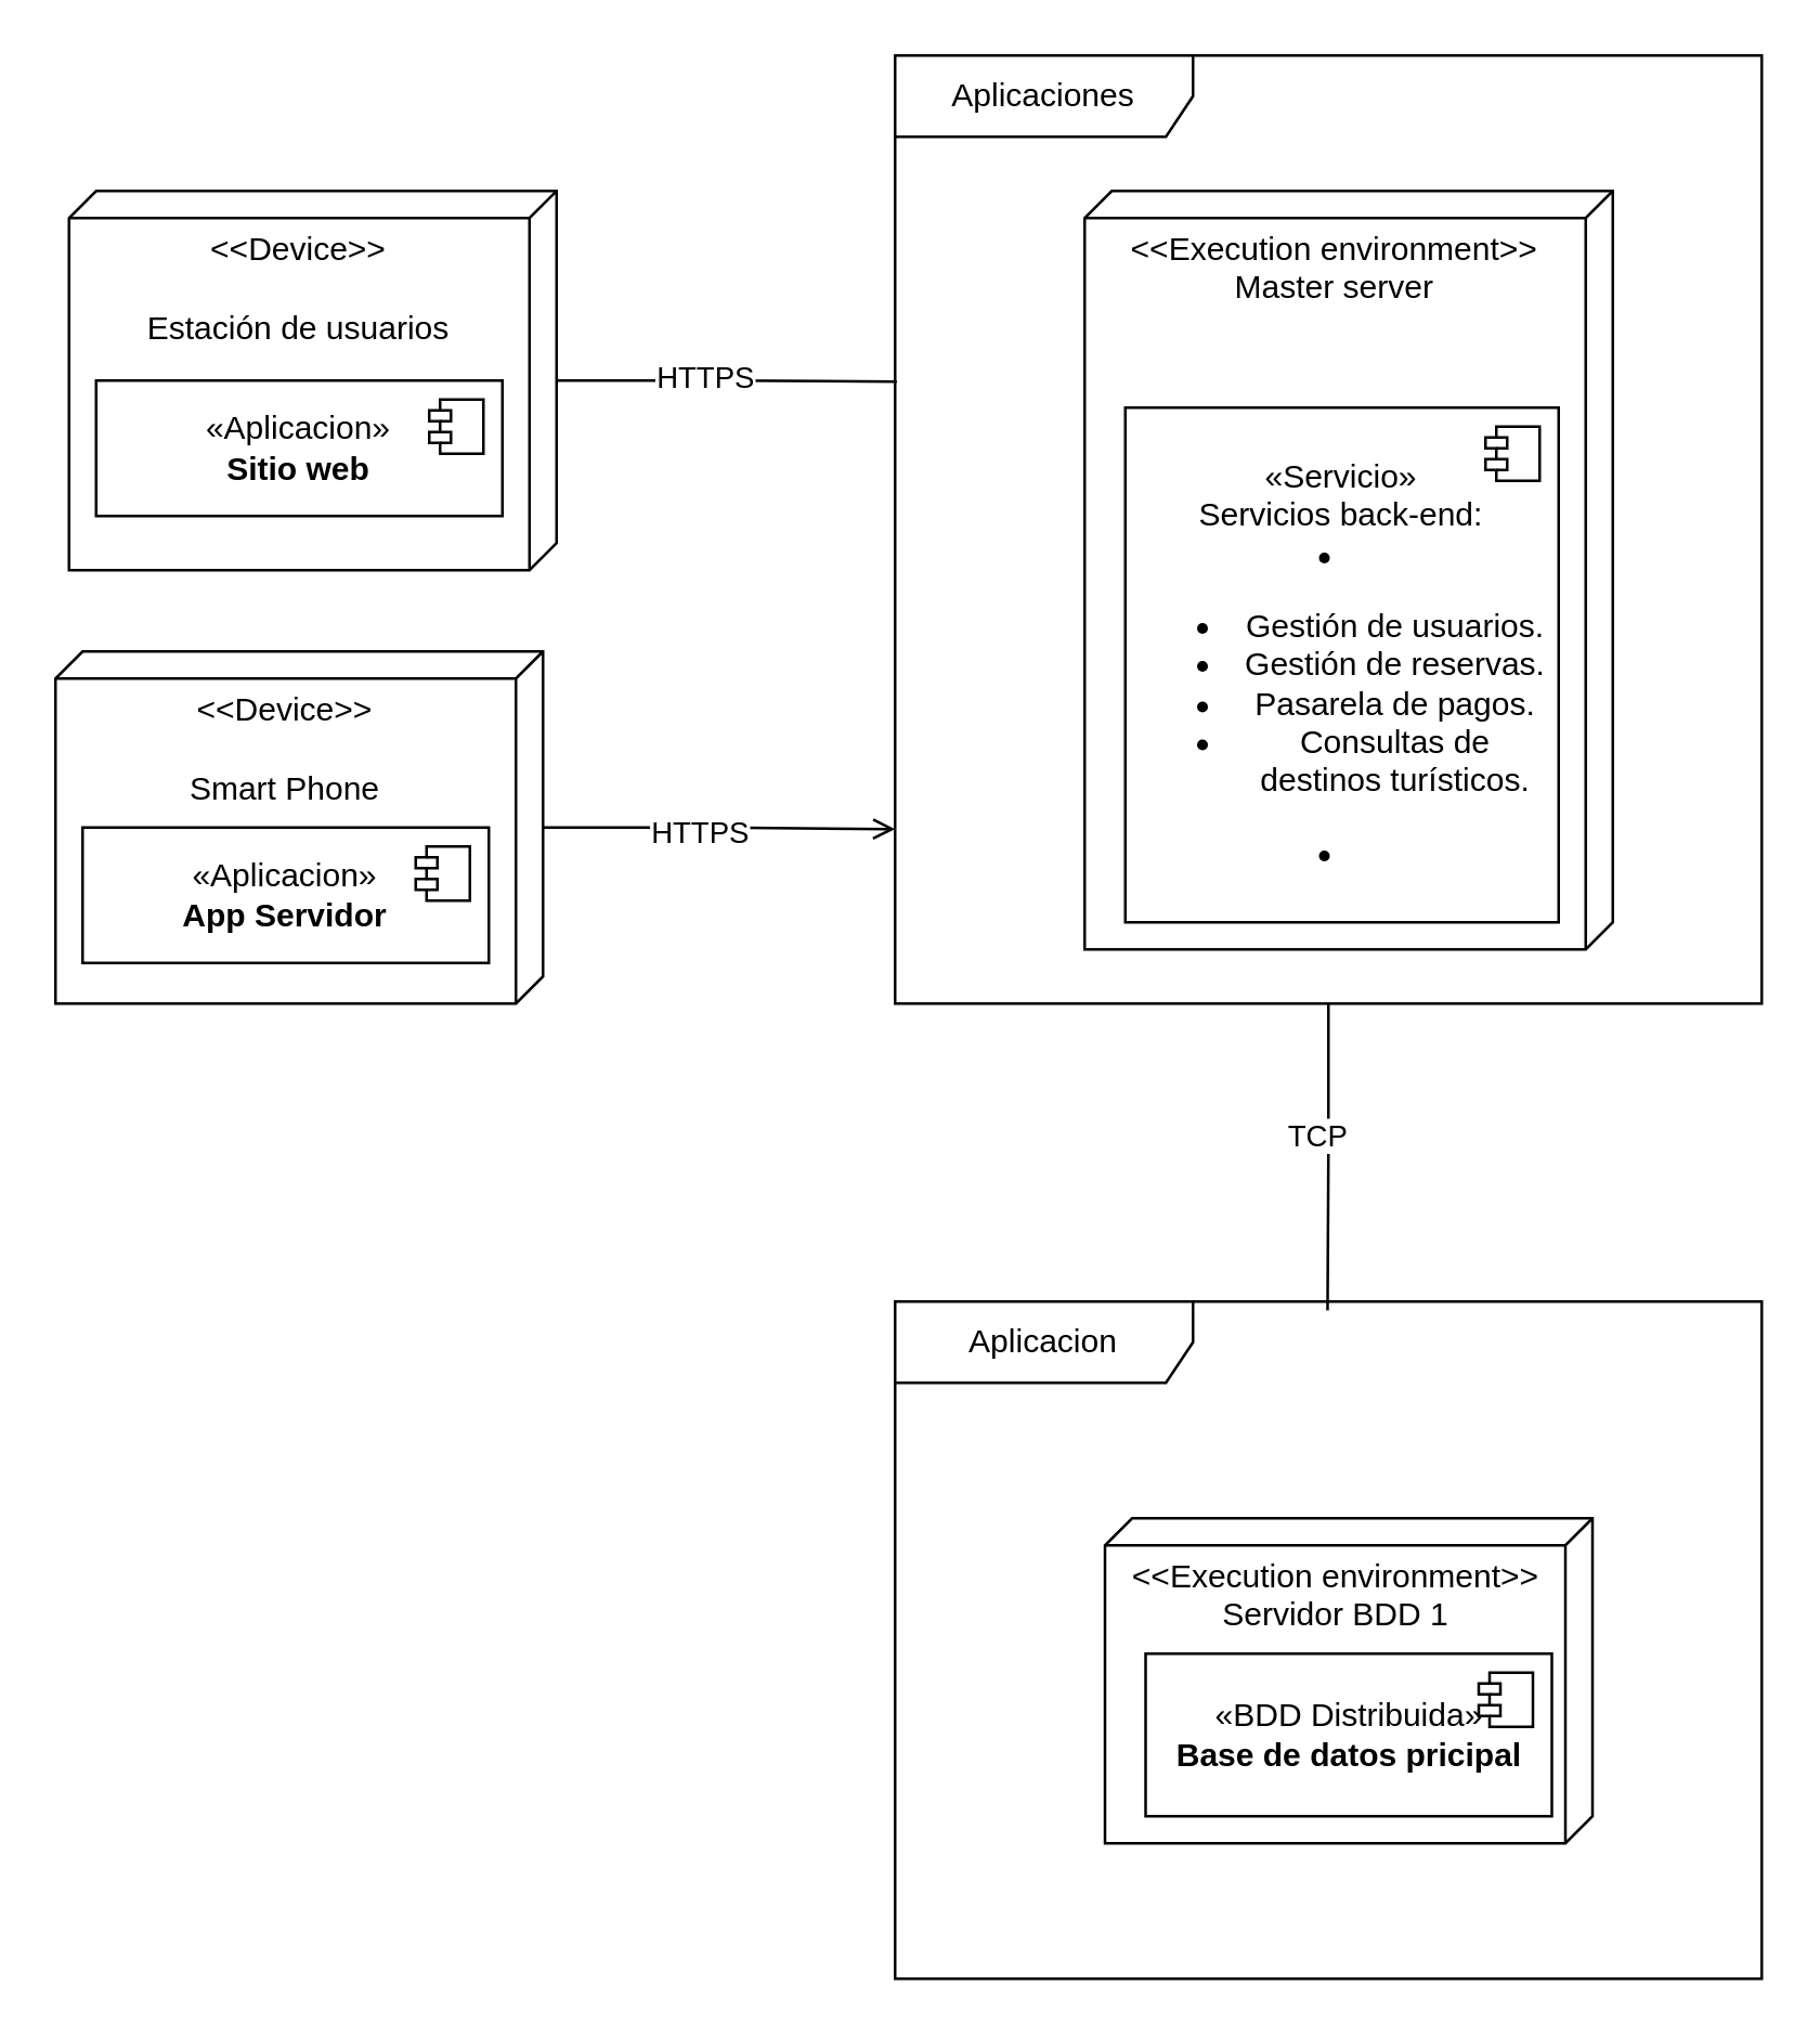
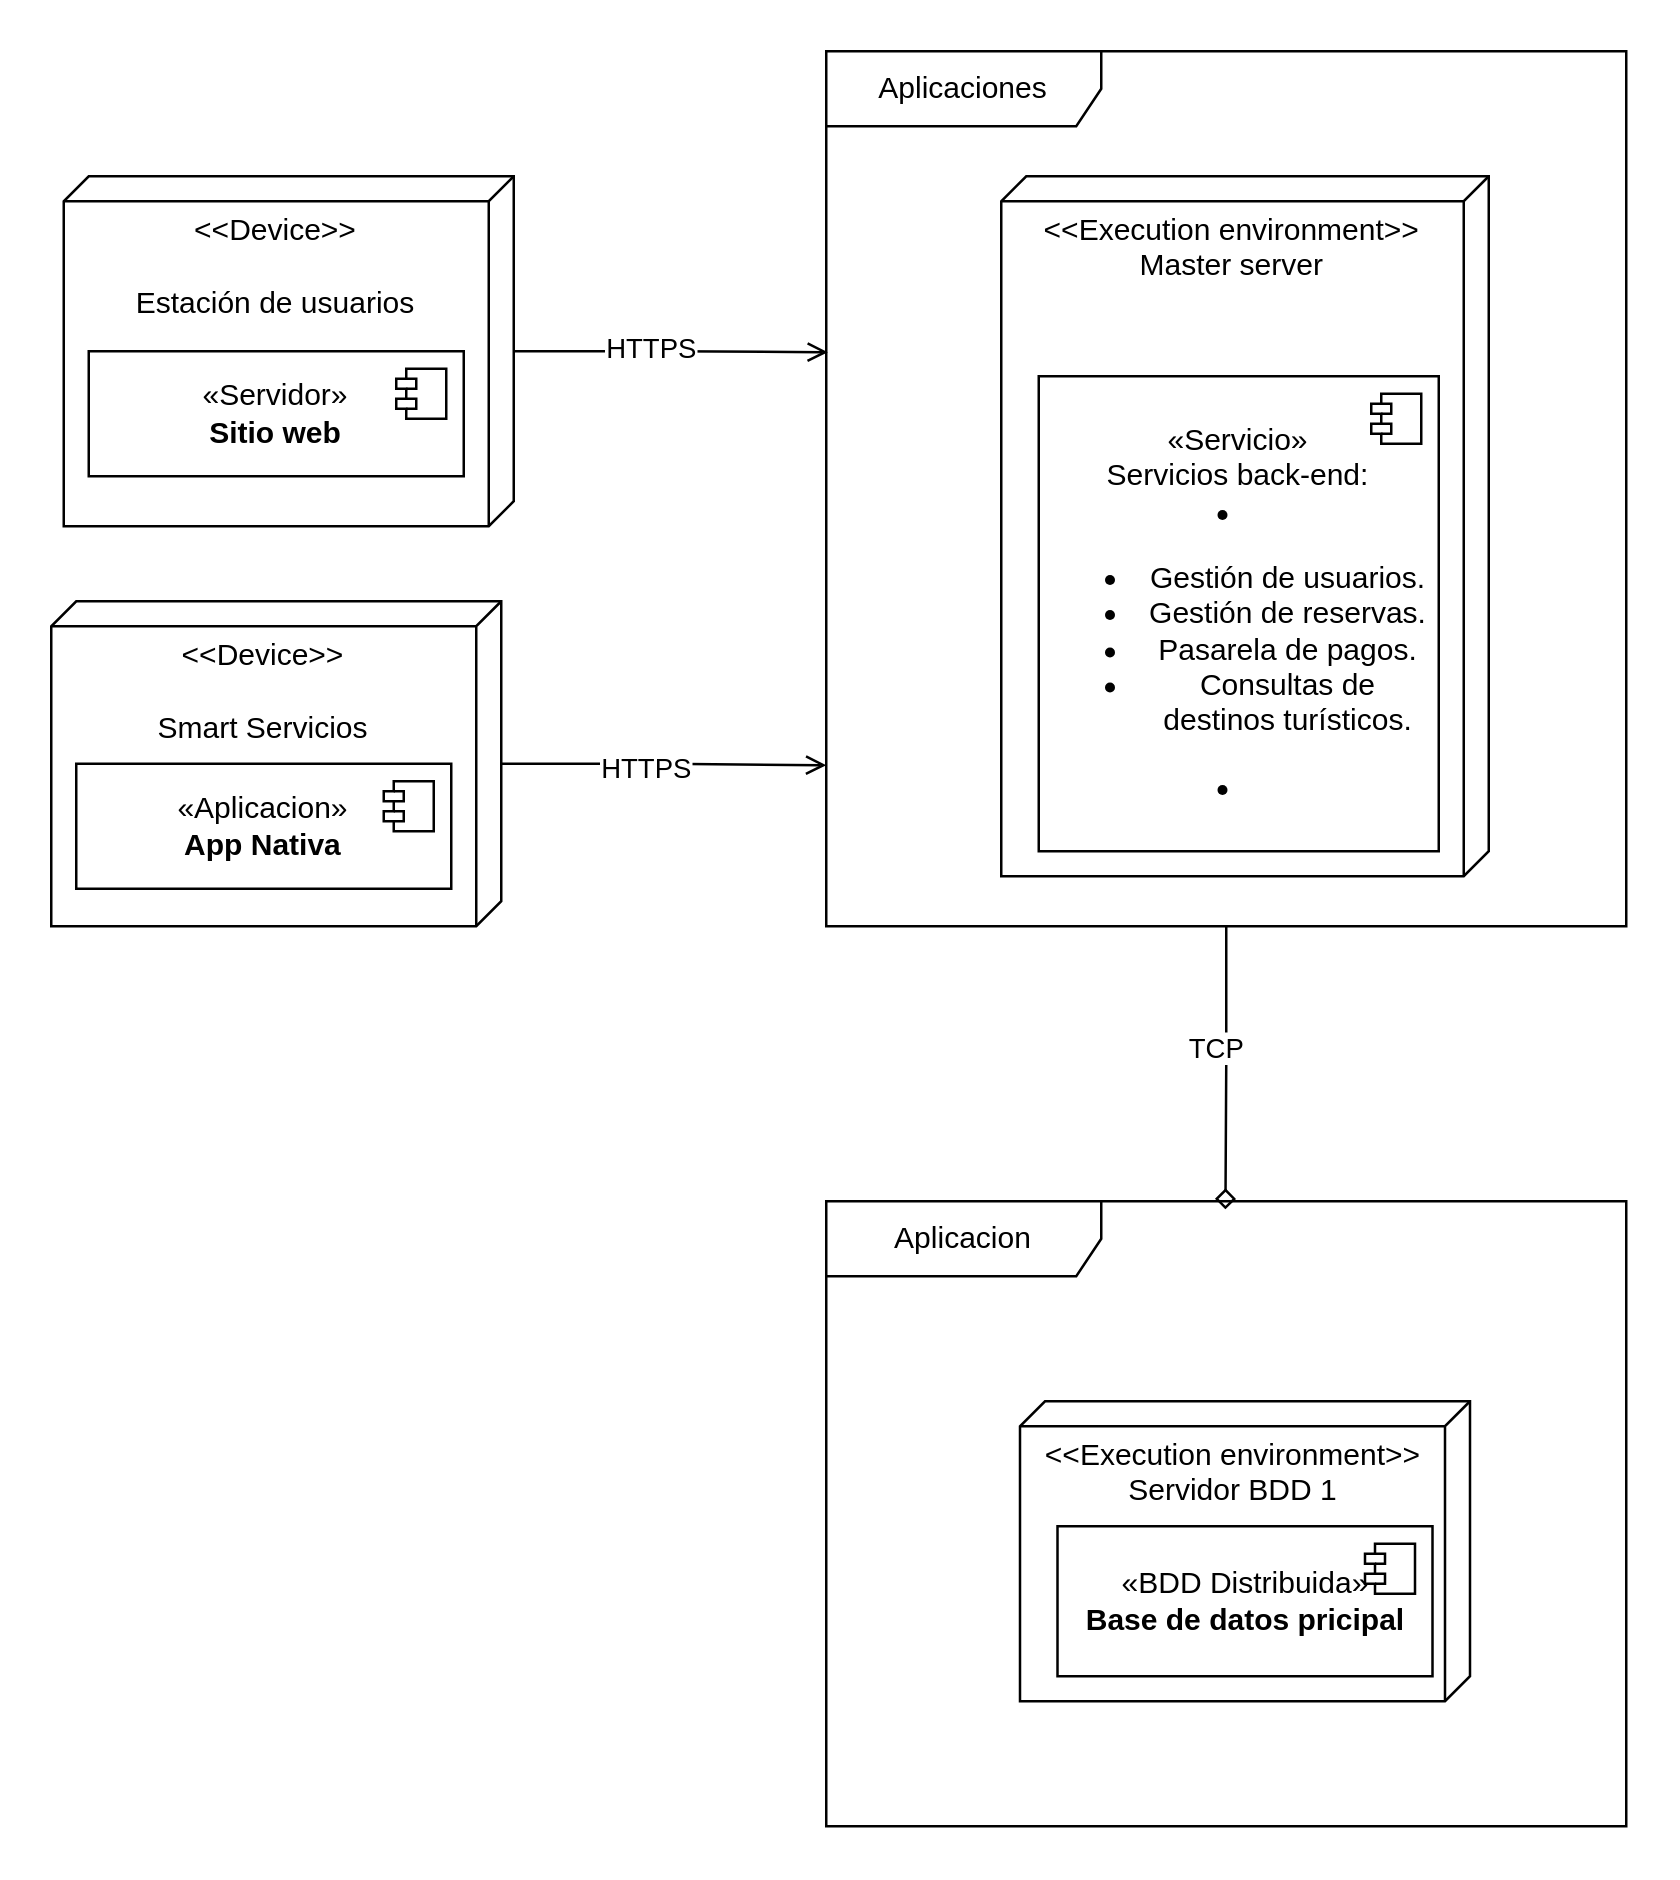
  <mxCell id="0" />
  <mxCell id="1" parent="0" />
  <mxCell id="2" value="&amp;lt;&amp;lt;Device&amp;gt;&amp;gt;&lt;div&gt;&lt;br&gt;&lt;/div&gt;&lt;div&gt;Estación de usuarios&lt;/div&gt;&lt;div&gt;&lt;br&gt;&lt;/div&gt;" style="verticalAlign=top;align=center;spacingTop=8;spacingLeft=2;spacingRight=12;shape=cube;size=10;direction=south;fontStyle=0;html=1;whiteSpace=wrap;" vertex="1" parent="1"><mxGeometry x="25" y="70" width="180" height="140" as="geometry" /></mxCell>
- <mxCell id="3" value="&amp;lt;&amp;lt;Device&amp;gt;&amp;gt;&lt;div&gt;&lt;br&gt;&lt;/div&gt;&lt;div&gt;Smart Phone&lt;/div&gt;&lt;div&gt;&lt;br&gt;&lt;/div&gt;" style="verticalAlign=top;align=center;spacingTop=8;spacingLeft=2;spacingRight=12;shape=cube;size=10;direction=south;fontStyle=0;html=1;whiteSpace=wrap;" vertex="1" parent="1"><mxGeometry x="20" y="240" width="180" height="130" as="geometry" /></mxCell>
- <mxCell id="4" value="«Aplicacion»&lt;br&gt;&lt;b&gt;Sitio web&lt;/b&gt;" style="html=1;dropTarget=0;whiteSpace=wrap;" vertex="1" parent="1"><mxGeometry x="35" y="140" width="150" height="50" as="geometry" /></mxCell>
+ <mxCell id="3" value="&amp;lt;&amp;lt;Device&amp;gt;&amp;gt;&lt;div&gt;&lt;br&gt;&lt;/div&gt;&lt;div&gt;Smart Servicios&lt;/div&gt;&lt;div&gt;&lt;br&gt;&lt;/div&gt;" style="verticalAlign=top;align=center;spacingTop=8;spacingLeft=2;spacingRight=12;shape=cube;size=10;direction=south;fontStyle=0;html=1;whiteSpace=wrap;" vertex="1" parent="1"><mxGeometry x="20" y="240" width="180" height="130" as="geometry" /></mxCell>
+ <mxCell id="4" value="«Servidor»&lt;br&gt;&lt;b&gt;Sitio web&lt;/b&gt;" style="html=1;dropTarget=0;whiteSpace=wrap;" vertex="1" parent="1"><mxGeometry x="35" y="140" width="150" height="50" as="geometry" /></mxCell>
  <mxCell id="5" value="" style="shape=module;jettyWidth=8;jettyHeight=4;" vertex="1" parent="4"><mxGeometry x="1" width="20" height="20" relative="1" as="geometry"><mxPoint x="-27" y="7" as="offset" /></mxGeometry></mxCell>
- <mxCell id="6" value="«Aplicacion»&lt;br&gt;&lt;b&gt;App Servidor&lt;/b&gt;" style="html=1;dropTarget=0;whiteSpace=wrap;" vertex="1" parent="1"><mxGeometry x="30" y="305" width="150" height="50" as="geometry" /></mxCell>
+ <mxCell id="6" value="«Aplicacion»&lt;br&gt;&lt;b&gt;App Nativa&lt;/b&gt;" style="html=1;dropTarget=0;whiteSpace=wrap;" vertex="1" parent="1"><mxGeometry x="30" y="305" width="150" height="50" as="geometry" /></mxCell>
  <mxCell id="7" value="" style="shape=module;jettyWidth=8;jettyHeight=4;" vertex="1" parent="6"><mxGeometry x="1" width="20" height="20" relative="1" as="geometry"><mxPoint x="-27" y="7" as="offset" /></mxGeometry></mxCell>
  <mxCell id="8" value="&amp;lt;&amp;lt;Execution environment&amp;gt;&amp;gt;&lt;div&gt;Master server&lt;/div&gt;" style="verticalAlign=top;align=center;spacingTop=8;spacingLeft=2;spacingRight=12;shape=cube;size=10;direction=south;fontStyle=0;html=1;whiteSpace=wrap;" vertex="1" parent="1"><mxGeometry x="400" y="70" width="195" height="280" as="geometry" /></mxCell>
  <mxCell id="9" value="«Servicio»&lt;div&gt;&lt;span style=&quot;background-color: initial;&quot;&gt;Servicios back-end:&lt;/span&gt;&lt;li&gt;&lt;ul&gt;&lt;li&gt;Gestión de usuarios.&lt;/li&gt;&lt;li&gt;Gestión de reservas.&lt;/li&gt;&lt;li&gt;Pasarela de pagos.&lt;/li&gt;&lt;li&gt;Consultas de destinos turísticos.&lt;/li&gt;&lt;/ul&gt;&lt;/li&gt;&lt;li&gt;&lt;/li&gt;&lt;/div&gt;" style="html=1;dropTarget=0;whiteSpace=wrap;" vertex="1" parent="1"><mxGeometry x="415" y="150" width="160" height="190" as="geometry" /></mxCell>
  <mxCell id="10" value="" style="shape=module;jettyWidth=8;jettyHeight=4;" vertex="1" parent="9"><mxGeometry x="1" width="20" height="20" relative="1" as="geometry"><mxPoint x="-27" y="7" as="offset" /></mxGeometry></mxCell>
  <mxCell id="11" value="&amp;lt;&amp;lt;Execution environment&amp;gt;&amp;gt;&lt;div&gt;&lt;div&gt;Servidor BDD 1&lt;/div&gt;&lt;/div&gt;" style="verticalAlign=top;align=center;spacingTop=8;spacingLeft=2;spacingRight=12;shape=cube;size=10;direction=south;fontStyle=0;html=1;whiteSpace=wrap;" vertex="1" parent="1"><mxGeometry x="407.5" y="560" width="180" height="120" as="geometry" /></mxCell>
  <mxCell id="12" value="«BDD Distribuida»&lt;br&gt;&lt;b&gt;Base de datos pricipal&lt;/b&gt;" style="html=1;dropTarget=0;whiteSpace=wrap;" vertex="1" parent="1"><mxGeometry x="422.5" y="610" width="150" height="60" as="geometry" /></mxCell>
  <mxCell id="13" value="" style="shape=module;jettyWidth=8;jettyHeight=4;" vertex="1" parent="12"><mxGeometry x="1" width="20" height="20" relative="1" as="geometry"><mxPoint x="-27" y="7" as="offset" /></mxGeometry></mxCell>
  <mxCell id="14" value="Aplicaciones" style="shape=umlFrame;whiteSpace=wrap;html=1;pointerEvents=0;width=110;height=30;" vertex="1" parent="1"><mxGeometry x="330" y="20" width="320" height="350" as="geometry" /></mxCell>
  <mxCell id="15" value="Aplicacion" style="shape=umlFrame;whiteSpace=wrap;html=1;pointerEvents=0;width=110;height=30;" vertex="1" parent="1"><mxGeometry x="330" y="480" width="320" height="250" as="geometry" /></mxCell>
- <mxCell id="16" style="edgeStyle=orthogonalEdgeStyle;rounded=0;orthogonalLoop=1;jettySize=auto;html=1;entryX=0.499;entryY=0.013;entryDx=0;entryDy=0;entryPerimeter=0;endArrow=none;endFill=0;" edge="1" parent="1" source="14" target="15"><mxGeometry relative="1" as="geometry" /></mxCell>
+ <mxCell id="16" style="edgeStyle=orthogonalEdgeStyle;rounded=0;orthogonalLoop=1;jettySize=auto;html=1;entryX=0.499;entryY=0.013;entryDx=0;entryDy=0;entryPerimeter=0;endArrow=diamond;endFill=0;" edge="1" parent="1" source="14" target="15"><mxGeometry relative="1" as="geometry" /></mxCell>
  <mxCell id="17" value="TCP" style="edgeLabel;html=1;align=center;verticalAlign=middle;resizable=0;points=[];" vertex="1" connectable="0" parent="16"><mxGeometry x="-0.132" y="-5" relative="1" as="geometry"><mxPoint y="-1" as="offset" /></mxGeometry></mxCell>
  <mxCell id="18" style="edgeStyle=orthogonalEdgeStyle;rounded=0;orthogonalLoop=1;jettySize=auto;html=1;entryX=0;entryY=0.816;entryDx=0;entryDy=0;entryPerimeter=0;endArrow=open;endFill=0;" edge="1" parent="1" source="3" target="14"><mxGeometry relative="1" as="geometry" /></mxCell>
  <mxCell id="19" value="HTTPS" style="edgeLabel;html=1;align=center;verticalAlign=middle;resizable=0;points=[];" vertex="1" connectable="0" parent="18"><mxGeometry x="-0.132" y="-1" relative="1" as="geometry"><mxPoint as="offset" /></mxGeometry></mxCell>
- <mxCell id="20" style="edgeStyle=orthogonalEdgeStyle;rounded=0;orthogonalLoop=1;jettySize=auto;html=1;entryX=0.002;entryY=0.344;entryDx=0;entryDy=0;entryPerimeter=0;endArrow=none;endFill=0;" edge="1" parent="1" source="2" target="14"><mxGeometry relative="1" as="geometry" /></mxCell>
+ <mxCell id="20" style="edgeStyle=orthogonalEdgeStyle;rounded=0;orthogonalLoop=1;jettySize=auto;html=1;entryX=0.002;entryY=0.344;entryDx=0;entryDy=0;entryPerimeter=0;endArrow=open;endFill=0;" edge="1" parent="1" source="2" target="14"><mxGeometry relative="1" as="geometry" /></mxCell>
  <mxCell id="21" value="HTTPS" style="edgeLabel;html=1;align=center;verticalAlign=middle;resizable=0;points=[];" vertex="1" connectable="0" parent="20"><mxGeometry x="-0.136" y="2" relative="1" as="geometry"><mxPoint as="offset" /></mxGeometry></mxCell>
